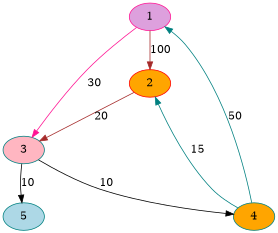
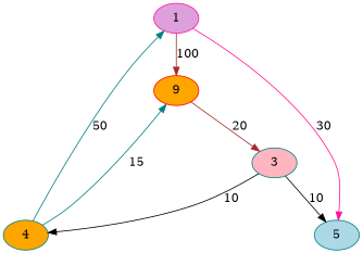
  digraph {
    nodesep=1.0
    node [color=teal fillcolor=orange style=filled]
    edge [color=brown]
    1 [color=deeppink fillcolor=plum rank=source]
-   2 [color=red rank=sink]
+   2 [color=red rank=sink label=9]
    3 [fillcolor=lightpink]
    4
    5 [fillcolor=lightblue]
    1 -> 2 [label=100 weight=100]
-   1 -> 3 [color=deeppink label=30 weight=30]
+   1 -> 5 [color=deeppink label=30 weight=30]
    2 -> 3 [label=20 weight=20]
    3 -> 4 [color=black label=10 weight=10]
    3 -> 5 [color=black label=10 weight=60]
    4 -> 1 [color=teal label=50 weight=50]
    4 -> 2 [color=teal label=15 weight=15]
  }
